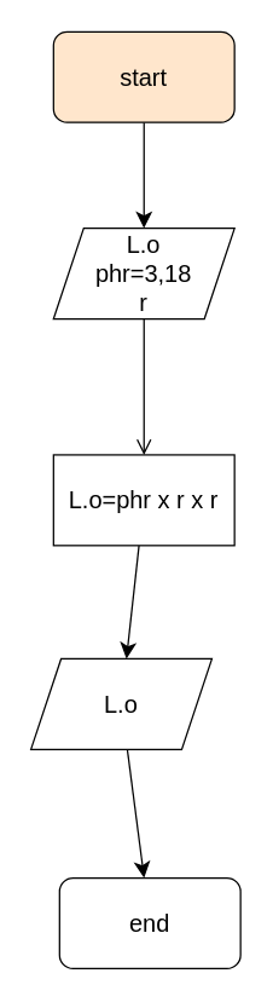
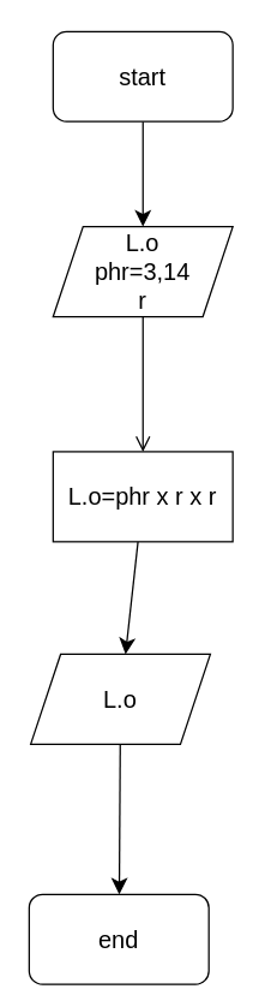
  <mxCell id="0" />
  <mxCell id="1" parent="0" />
  <mxCell id="2" value="" style="edgeStyle=none;curved=1;rounded=0;orthogonalLoop=1;jettySize=auto;html=1;fontSize=12;startSize=8;endSize=8;" edge="1" parent="1" source="3" target="5"><mxGeometry relative="1" as="geometry" /></mxCell>
- <mxCell id="3" value="start" style="rounded=1;whiteSpace=wrap;html=1;fontSize=16;fillColor=#ffe6cc;" vertex="1" parent="1"><mxGeometry x="35" y="20" width="120" height="60" as="geometry" /></mxCell>
+ <mxCell id="3" value="start" style="rounded=1;whiteSpace=wrap;html=1;fontSize=16;" vertex="1" parent="1"><mxGeometry x="35" y="20" width="120" height="60" as="geometry" /></mxCell>
  <mxCell id="4" value="" style="edgeStyle=none;curved=1;rounded=0;orthogonalLoop=1;jettySize=auto;html=1;fontSize=12;startSize=8;endSize=8;endArrow=open;" edge="1" parent="1" source="5" target="7"><mxGeometry relative="1" as="geometry" /></mxCell>
- <mxCell id="5" value="L.o&lt;br&gt;phr=3,18&lt;br&gt;r" style="shape=parallelogram;perimeter=parallelogramPerimeter;whiteSpace=wrap;html=1;fixedSize=1;fontSize=16;" vertex="1" parent="1"><mxGeometry x="35" y="150" width="120" height="60" as="geometry" /></mxCell>
+ <mxCell id="5" value="L.o&lt;br&gt;phr=3,14&lt;br&gt;r" style="shape=parallelogram;perimeter=parallelogramPerimeter;whiteSpace=wrap;html=1;fixedSize=1;fontSize=16;" vertex="1" parent="1"><mxGeometry x="35" y="150" width="120" height="60" as="geometry" /></mxCell>
  <mxCell id="6" value="" style="edgeStyle=none;curved=1;rounded=0;orthogonalLoop=1;jettySize=auto;html=1;fontSize=12;startSize=8;endSize=8;" edge="1" parent="1" source="7" target="9"><mxGeometry relative="1" as="geometry" /></mxCell>
  <mxCell id="7" value="L.o=phr x r x r" style="rounded=0;whiteSpace=wrap;html=1;fontSize=16;" vertex="1" parent="1"><mxGeometry x="35" y="300" width="120" height="60" as="geometry" /></mxCell>
  <mxCell id="8" value="" style="edgeStyle=none;curved=1;rounded=0;orthogonalLoop=1;jettySize=auto;html=1;fontSize=12;startSize=8;endSize=8;" edge="1" parent="1" source="9" target="10"><mxGeometry relative="1" as="geometry" /></mxCell>
  <mxCell id="9" value="L.o" style="shape=parallelogram;perimeter=parallelogramPerimeter;whiteSpace=wrap;html=1;fixedSize=1;fontSize=16;" vertex="1" parent="1"><mxGeometry x="20" y="435" width="120" height="60" as="geometry" /></mxCell>
- <mxCell id="10" value="end" style="rounded=1;whiteSpace=wrap;html=1;fontSize=16;" vertex="1" parent="1"><mxGeometry x="39" y="580" width="120" height="60" as="geometry" /></mxCell>
+ <mxCell id="10" value="end" style="rounded=1;whiteSpace=wrap;html=1;fontSize=16;" vertex="1" parent="1"><mxGeometry x="19" y="595" width="120" height="60" as="geometry" /></mxCell>
